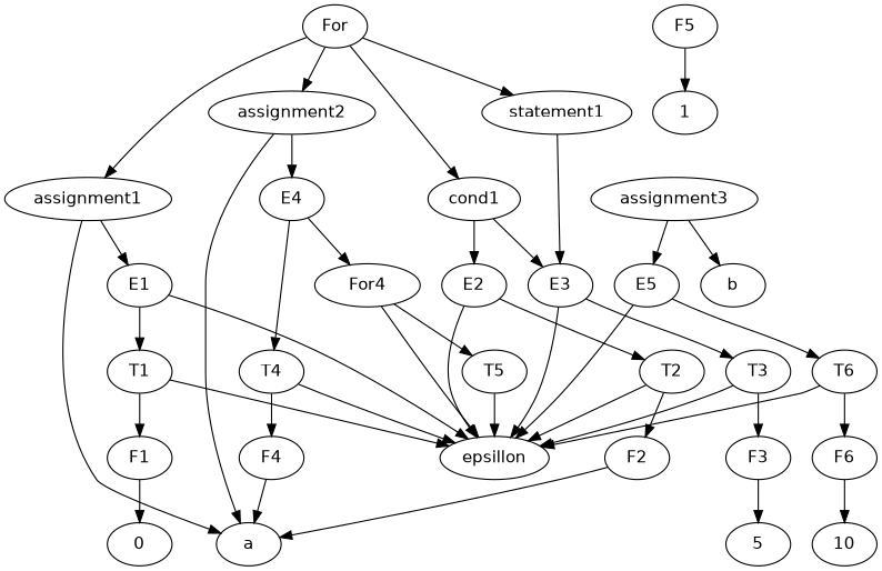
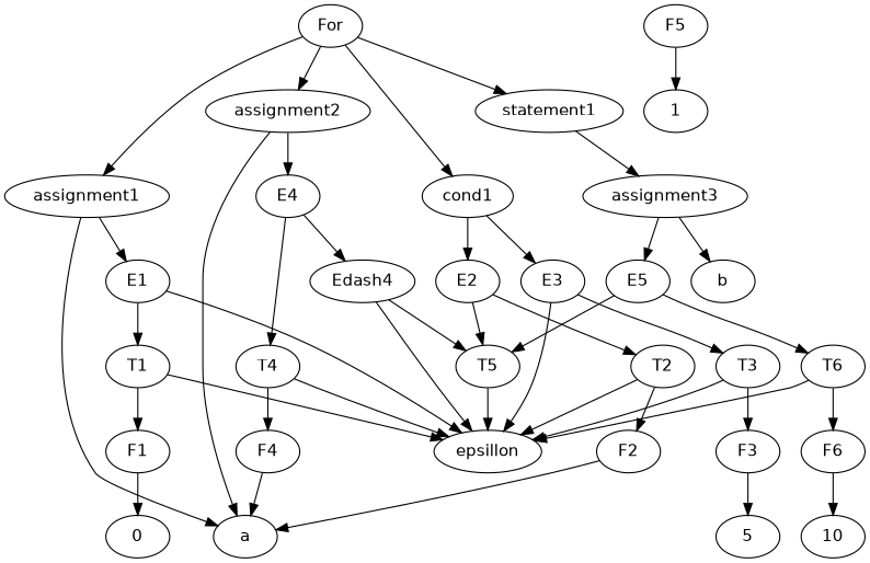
  digraph {
    fontname="DejaVu Sans"
    node [fontname="DejaVu Sans"]
    edge [fontname="DejaVu Sans"]
    For
    assignment1
    cond1
    assignment2
    statement1
    a
    E1
    E2
    E3
    E4
    assignment3
    T1
    epsillon
    T2
    T3
    T4
-   Edash4 [label=For4]
+   Edash4
    b
    E5
    F1
    0
    F2
    F3
    5
    F4
    T5
    F5
    1
    T6
    F6
    10
    For -> assignment1
    For -> cond1
    For -> assignment2
    For -> statement1
    assignment1 -> a
    assignment1 -> E1
    cond1 -> E2
    cond1 -> E3
    assignment2 -> a
    assignment2 -> E4
-   statement1 -> E3
+   statement1 -> assignment3
    E1 -> T1
    E1 -> epsillon
-   E2 -> epsillon
+   E2 -> T5
    E2 -> T2
    E3 -> epsillon
    E3 -> T3
    E4 -> T4
    E4 -> Edash4
    assignment3 -> b
    assignment3 -> E5
    T1 -> epsillon
    T1 -> F1
    T2 -> epsillon
    T2 -> F2
    T3 -> epsillon
    T3 -> F3
    T4 -> epsillon
    T4 -> F4
    Edash4 -> epsillon
    Edash4 -> T5
-   E5 -> epsillon
+   E5 -> T5
    E5 -> T6
    F1 -> 0
    F2 -> a
    F3 -> 5
    F4 -> a
    T5 -> epsillon
    F5 -> 1
    T6 -> epsillon
    T6 -> F6
    F6 -> 10
  }
